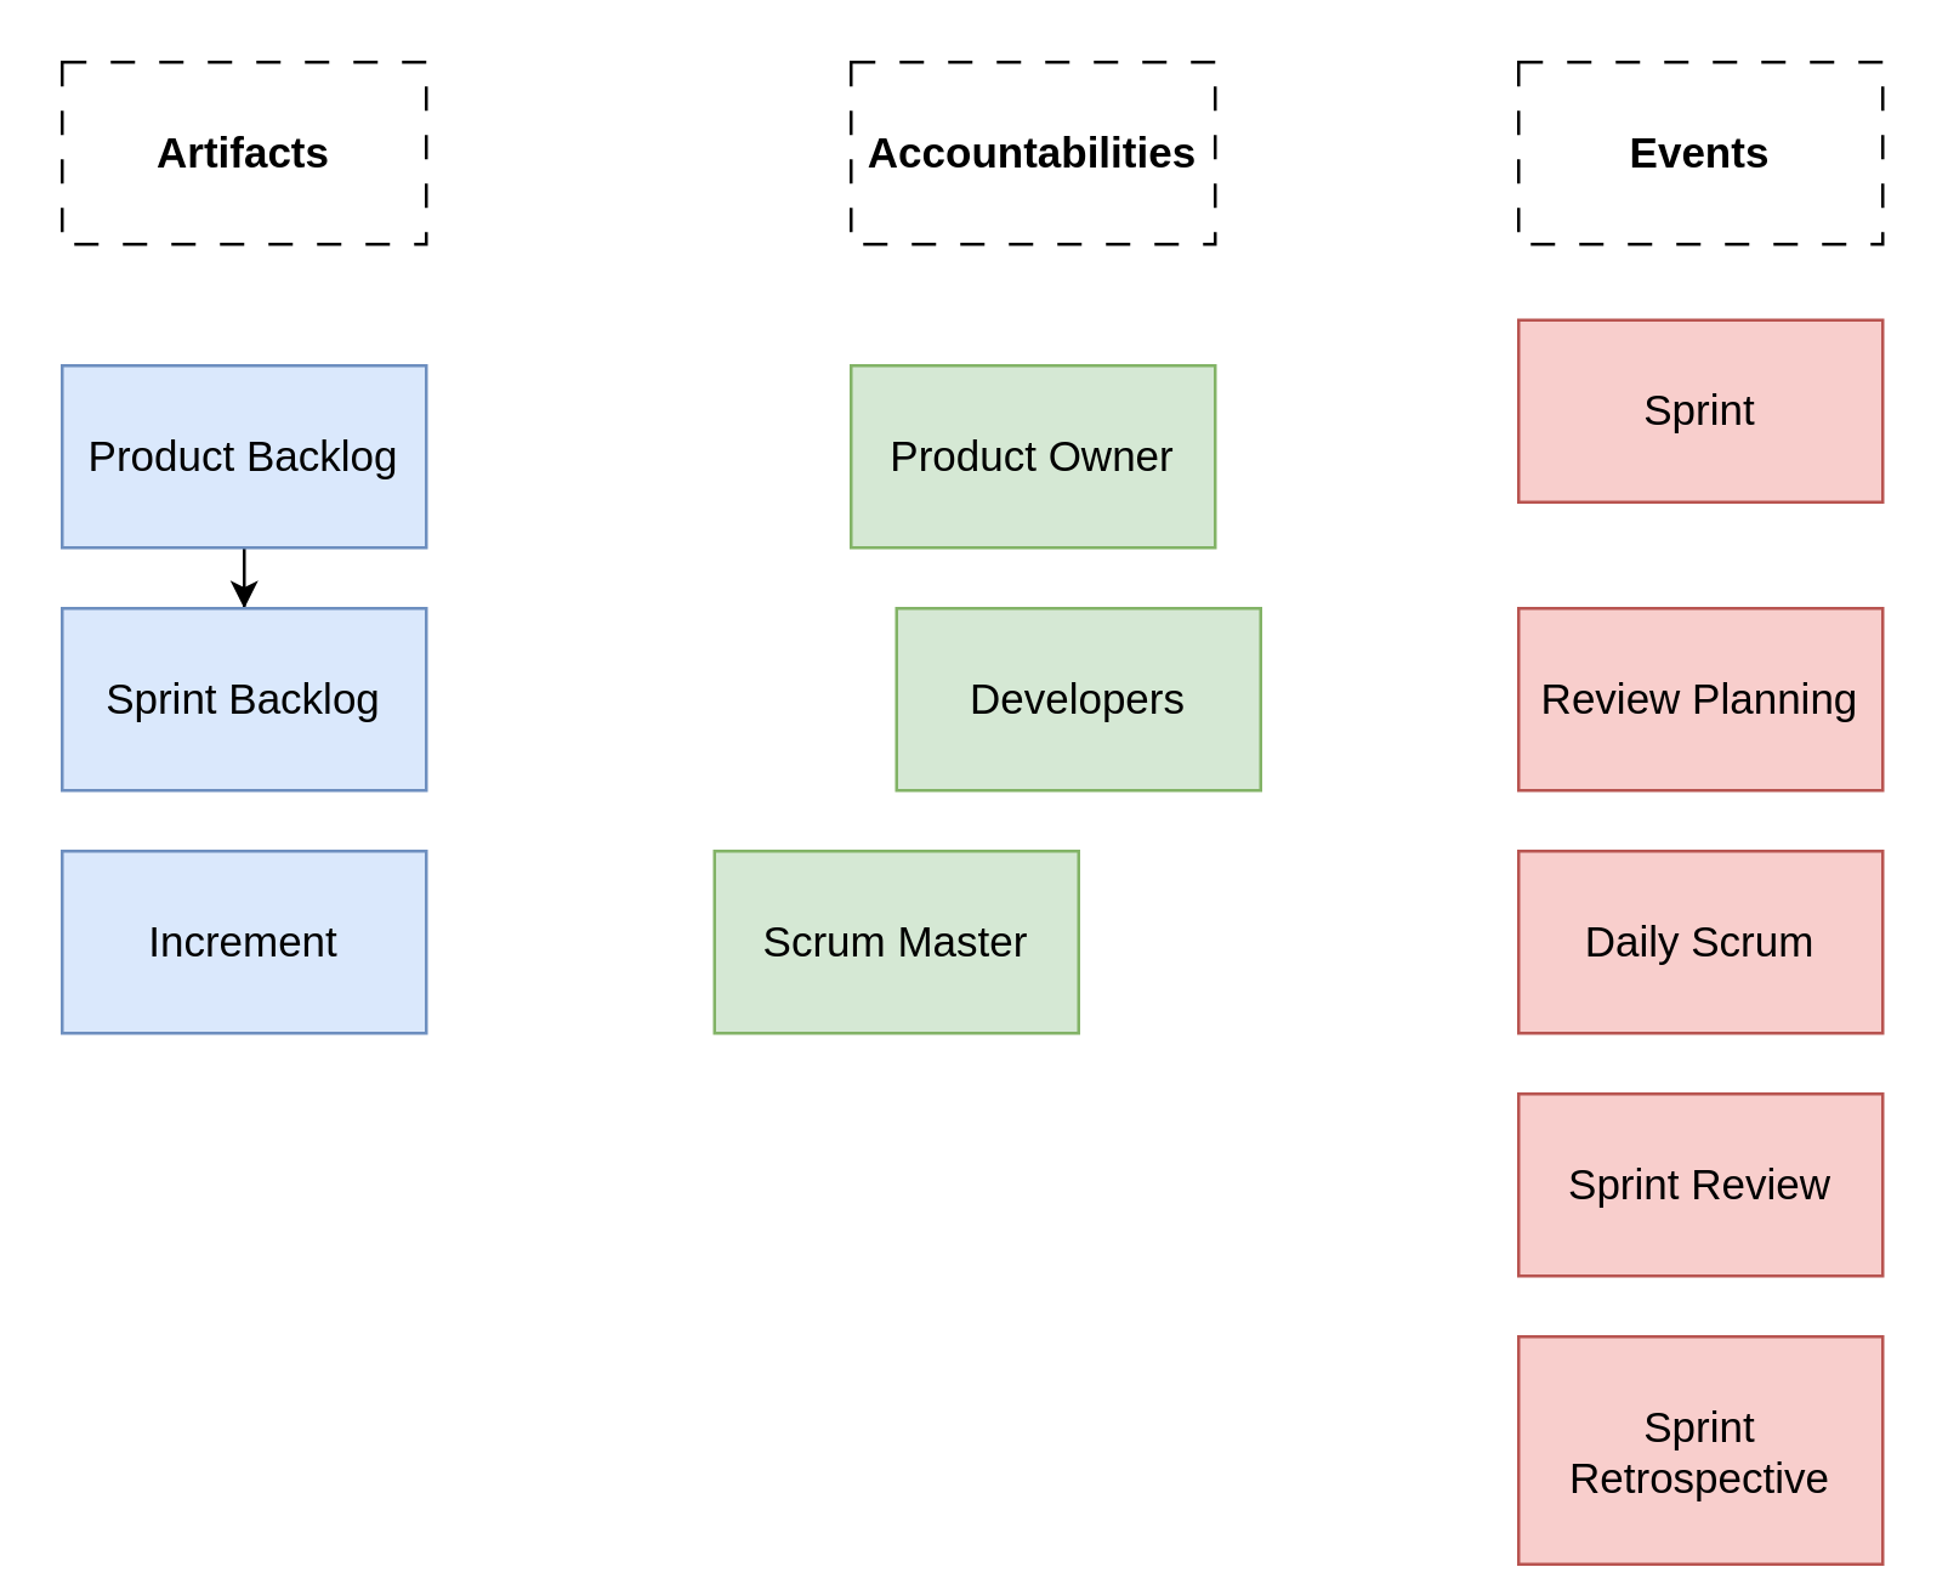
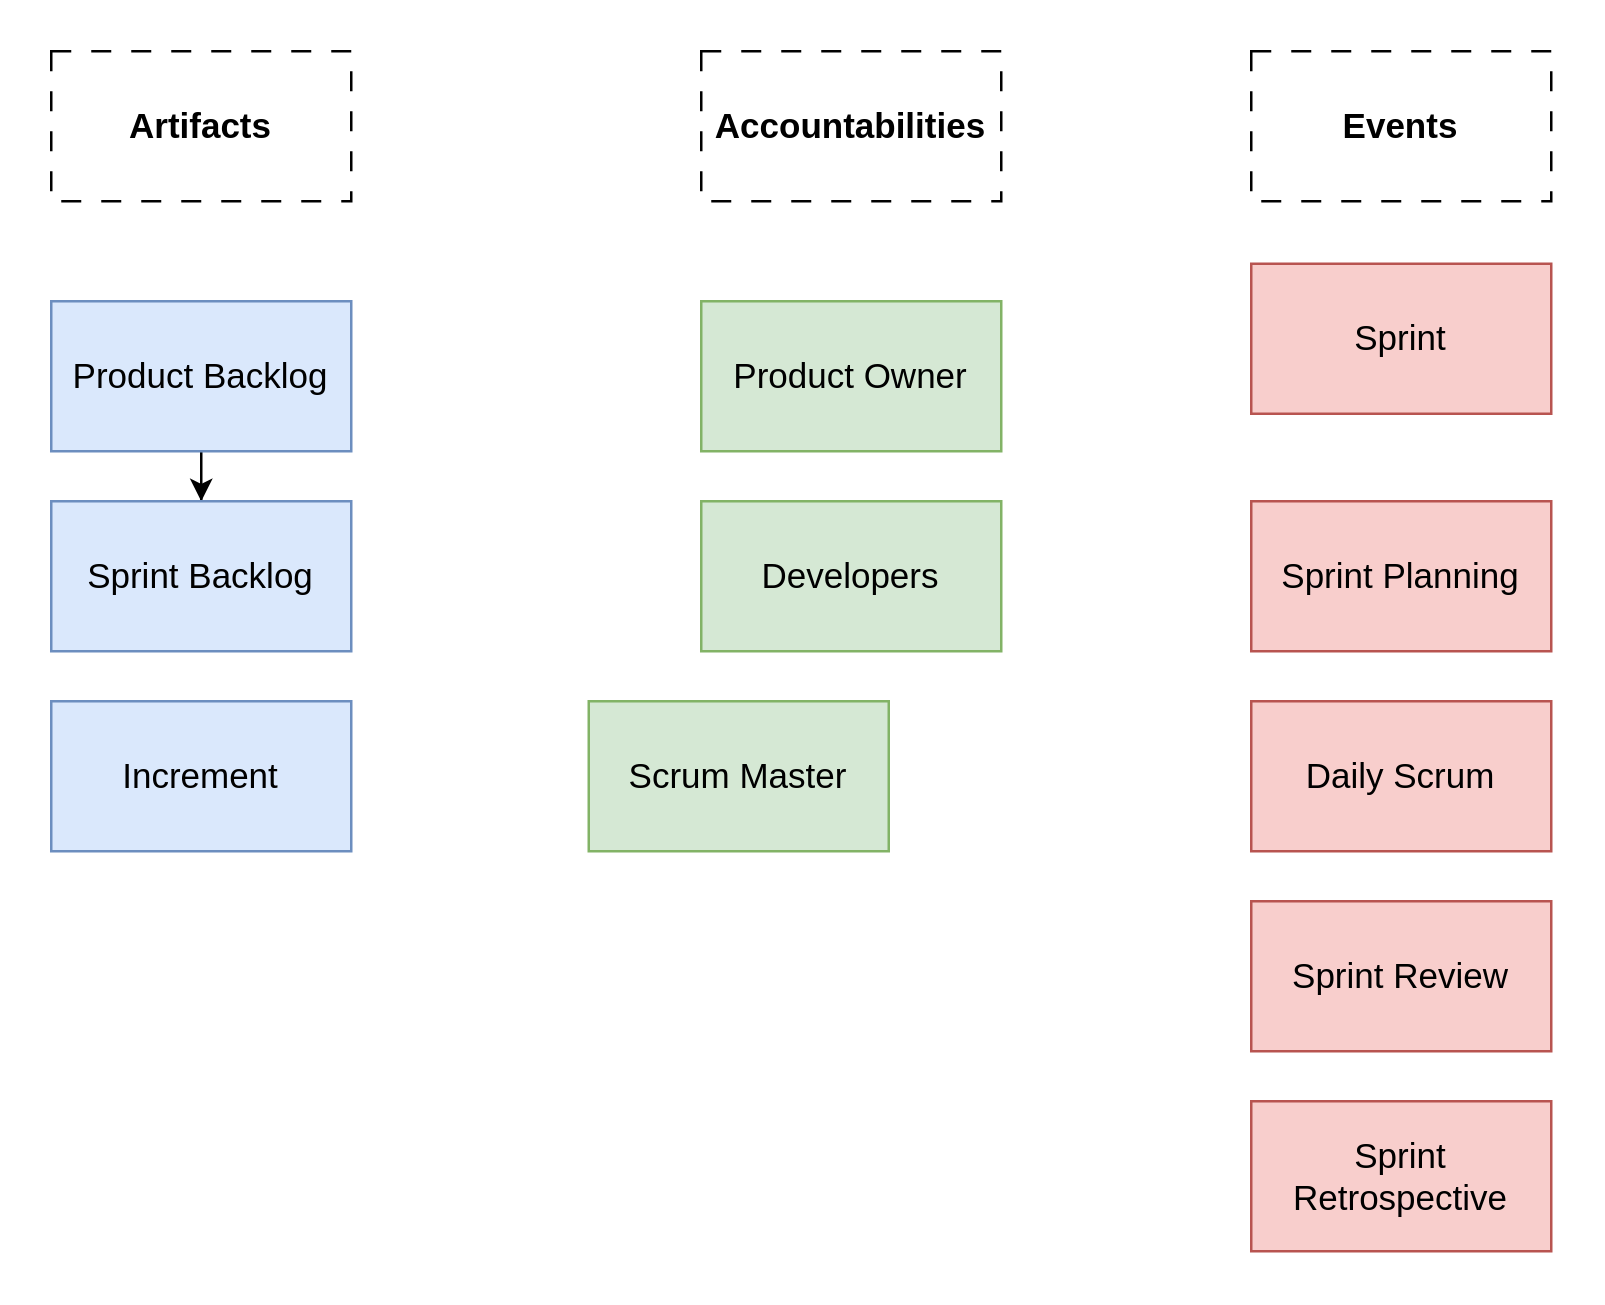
  <mxCell id="0" />
  <mxCell id="1" parent="0" />
  <mxCell id="2" style="edgeStyle=orthogonalEdgeStyle;rounded=0;orthogonalLoop=1;jettySize=auto;html=1;" edge="1" parent="1" source="3" target="8"><mxGeometry relative="1" as="geometry"><mxPoint x="350" y="150" as="targetPoint" /></mxGeometry></mxCell>
  <mxCell id="3" value="&lt;font style=&quot;font-size: 14px;&quot;&gt;Product Backlog&lt;/font&gt;" style="rounded=0;whiteSpace=wrap;html=1;fillColor=#dae8fc;strokeColor=#6c8ebf;" vertex="1" parent="1"><mxGeometry x="20" y="120" width="120" height="60" as="geometry" /></mxCell>
  <mxCell id="4" value="&lt;b&gt;&lt;font style=&quot;font-size: 14px;&quot;&gt;Artifacts&lt;/font&gt;&lt;/b&gt;" style="rounded=0;whiteSpace=wrap;html=1;dashed=1;dashPattern=8 8;" vertex="1" parent="1"><mxGeometry x="20" y="20" width="120" height="60" as="geometry" /></mxCell>
  <mxCell id="5" value="&lt;font style=&quot;font-size: 14px;&quot;&gt;Product Owner&lt;/font&gt;" style="rounded=0;whiteSpace=wrap;html=1;fillColor=#d5e8d4;strokeColor=#82b366;" vertex="1" parent="1"><mxGeometry x="280" y="120" width="120" height="60" as="geometry" /></mxCell>
  <mxCell id="6" value="&lt;b&gt;&lt;font style=&quot;font-size: 14px;&quot;&gt;Accountabilities&lt;/font&gt;&lt;/b&gt;" style="rounded=0;whiteSpace=wrap;html=1;dashed=1;dashPattern=8 8;" vertex="1" parent="1"><mxGeometry x="280" y="20" width="120" height="60" as="geometry" /></mxCell>
  <mxCell id="7" value="&lt;b&gt;&lt;font style=&quot;font-size: 14px;&quot;&gt;Events&lt;/font&gt;&lt;/b&gt;" style="rounded=0;whiteSpace=wrap;html=1;dashed=1;dashPattern=8 8;" vertex="1" parent="1"><mxGeometry x="500" y="20" width="120" height="60" as="geometry" /></mxCell>
  <mxCell id="8" value="&lt;font style=&quot;font-size: 14px;&quot;&gt;Sprint Backlog&lt;/font&gt;" style="rounded=0;whiteSpace=wrap;html=1;fillColor=#dae8fc;strokeColor=#6c8ebf;" vertex="1" parent="1"><mxGeometry x="20" y="200" width="120" height="60" as="geometry" /></mxCell>
  <mxCell id="9" value="&lt;font style=&quot;font-size: 14px;&quot;&gt;Increment&lt;/font&gt;" style="rounded=0;whiteSpace=wrap;html=1;fillColor=#dae8fc;strokeColor=#6c8ebf;" vertex="1" parent="1"><mxGeometry x="20" y="280" width="120" height="60" as="geometry" /></mxCell>
  <mxCell id="10" value="&lt;font style=&quot;font-size: 14px;&quot;&gt;Scrum Master&lt;/font&gt;" style="rounded=0;whiteSpace=wrap;html=1;fillColor=#d5e8d4;strokeColor=#82b366;" vertex="1" parent="1"><mxGeometry x="235" y="280" width="120" height="60" as="geometry" /></mxCell>
- <mxCell id="11" value="&lt;font style=&quot;font-size: 14px;&quot;&gt;Developers&lt;/font&gt;" style="rounded=0;whiteSpace=wrap;html=1;fillColor=#d5e8d4;strokeColor=#82b366;" vertex="1" parent="1"><mxGeometry x="295" y="200" width="120" height="60" as="geometry" /></mxCell>
+ <mxCell id="11" value="&lt;font style=&quot;font-size: 14px;&quot;&gt;Developers&lt;/font&gt;" style="rounded=0;whiteSpace=wrap;html=1;fillColor=#d5e8d4;strokeColor=#82b366;" vertex="1" parent="1"><mxGeometry x="280" y="200" width="120" height="60" as="geometry" /></mxCell>
  <mxCell id="12" value="&lt;font style=&quot;font-size: 14px;&quot;&gt;Daily Scrum&lt;/font&gt;" style="rounded=0;whiteSpace=wrap;html=1;fillColor=#f8cecc;strokeColor=#b85450;" vertex="1" parent="1"><mxGeometry x="500" y="280" width="120" height="60" as="geometry" /></mxCell>
- <mxCell id="13" value="&lt;font style=&quot;font-size: 14px;&quot;&gt;Review Planning&lt;/font&gt;" style="rounded=0;whiteSpace=wrap;html=1;fillColor=#f8cecc;strokeColor=#b85450;" vertex="1" parent="1"><mxGeometry x="500" y="200" width="120" height="60" as="geometry" /></mxCell>
+ <mxCell id="13" value="&lt;font style=&quot;font-size: 14px;&quot;&gt;Sprint Planning&lt;/font&gt;" style="rounded=0;whiteSpace=wrap;html=1;fillColor=#f8cecc;strokeColor=#b85450;" vertex="1" parent="1"><mxGeometry x="500" y="200" width="120" height="60" as="geometry" /></mxCell>
  <mxCell id="14" value="&lt;font style=&quot;font-size: 14px;&quot;&gt;Sprint&lt;/font&gt;" style="rounded=0;whiteSpace=wrap;html=1;fillColor=#f8cecc;strokeColor=#b85450;" vertex="1" parent="1"><mxGeometry x="500" y="105" width="120" height="60" as="geometry" /></mxCell>
  <mxCell id="15" value="&lt;font style=&quot;font-size: 14px;&quot;&gt;Sprint Review&lt;/font&gt;" style="rounded=0;whiteSpace=wrap;html=1;fillColor=#f8cecc;strokeColor=#b85450;" vertex="1" parent="1"><mxGeometry x="500" y="360" width="120" height="60" as="geometry" /></mxCell>
- <mxCell id="16" value="&lt;font style=&quot;font-size: 14px;&quot;&gt;Sprint Retrospective&lt;/font&gt;" style="rounded=0;whiteSpace=wrap;html=1;fillColor=#f8cecc;strokeColor=#b85450;" vertex="1" parent="1"><mxGeometry x="500" y="440" width="120" height="75" as="geometry" /></mxCell>
+ <mxCell id="16" value="&lt;font style=&quot;font-size: 14px;&quot;&gt;Sprint Retrospective&lt;/font&gt;" style="rounded=0;whiteSpace=wrap;html=1;fillColor=#f8cecc;strokeColor=#b85450;" vertex="1" parent="1"><mxGeometry x="500" y="440" width="120" height="60" as="geometry" /></mxCell>
